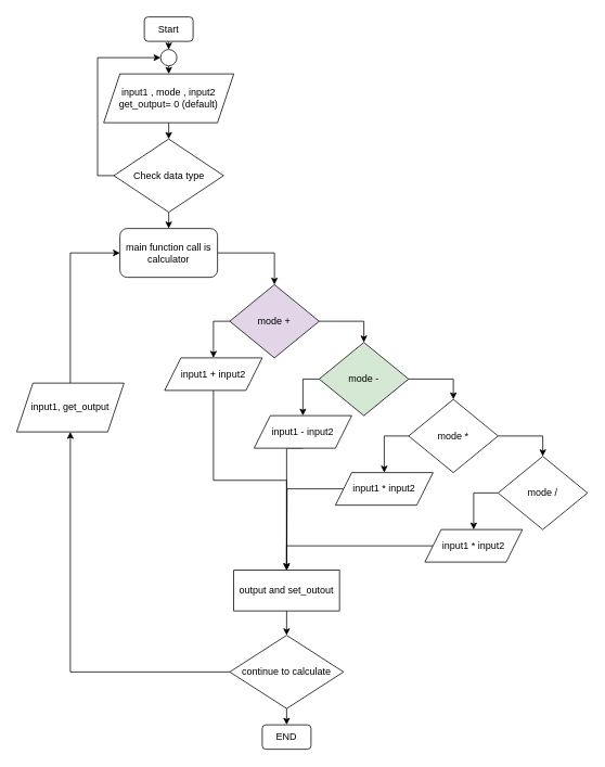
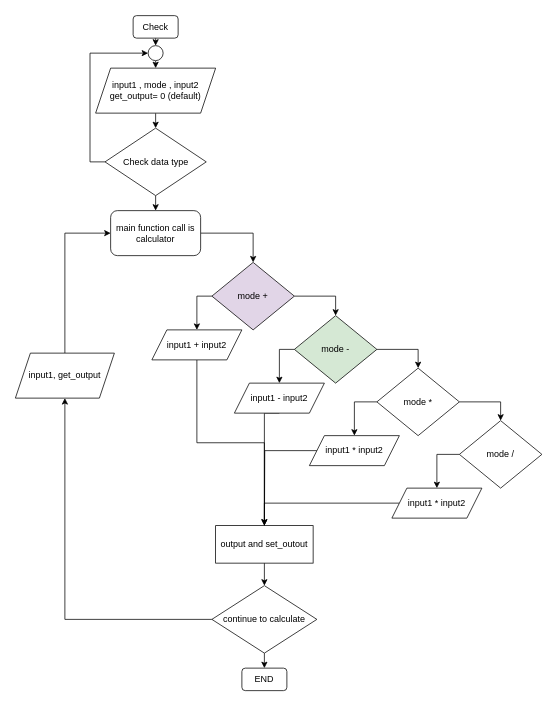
  <mxCell id="0" />
  <mxCell id="1" parent="0" />
  <mxCell id="2" style="edgeStyle=orthogonalEdgeStyle;rounded=0;orthogonalLoop=1;jettySize=auto;html=1;exitX=0.5;exitY=1;exitDx=0;exitDy=0;entryX=0.5;entryY=0;entryDx=0;entryDy=0;" edge="1" parent="1" source="3" target="10"><mxGeometry relative="1" as="geometry" /></mxCell>
- <mxCell id="3" value="Start" style="rounded=1;whiteSpace=wrap;html=1;" vertex="1" parent="1"><mxGeometry x="177" y="20" width="60" height="30" as="geometry" /></mxCell>
+ <mxCell id="3" value="Check" style="rounded=1;whiteSpace=wrap;html=1;" vertex="1" parent="1"><mxGeometry x="177" y="20" width="60" height="30" as="geometry" /></mxCell>
  <mxCell id="4" style="edgeStyle=orthogonalEdgeStyle;rounded=0;orthogonalLoop=1;jettySize=auto;html=1;exitX=0.5;exitY=1;exitDx=0;exitDy=0;entryX=0.5;entryY=0;entryDx=0;entryDy=0;" edge="1" parent="1" source="5" target="8"><mxGeometry relative="1" as="geometry" /></mxCell>
  <mxCell id="5" value="input1 , mode , input2&lt;br&gt;get_output= 0 (default)" style="shape=parallelogram;perimeter=parallelogramPerimeter;whiteSpace=wrap;html=1;fixedSize=1;" vertex="1" parent="1"><mxGeometry x="127" y="90" width="160" height="60" as="geometry" /></mxCell>
  <mxCell id="6" style="edgeStyle=orthogonalEdgeStyle;rounded=0;orthogonalLoop=1;jettySize=auto;html=1;exitX=0.5;exitY=1;exitDx=0;exitDy=0;entryX=0.5;entryY=0;entryDx=0;entryDy=0;" edge="1" parent="1" source="8" target="12"><mxGeometry relative="1" as="geometry" /></mxCell>
  <mxCell id="7" style="edgeStyle=orthogonalEdgeStyle;rounded=0;orthogonalLoop=1;jettySize=auto;html=1;exitX=0;exitY=0.5;exitDx=0;exitDy=0;entryX=0;entryY=0.5;entryDx=0;entryDy=0;" edge="1" parent="1" source="8" target="10"><mxGeometry relative="1" as="geometry" /></mxCell>
  <mxCell id="8" value="Check data type" style="rhombus;whiteSpace=wrap;html=1;" vertex="1" parent="1"><mxGeometry x="139.5" y="170" width="135" height="90" as="geometry" /></mxCell>
  <mxCell id="9" style="edgeStyle=orthogonalEdgeStyle;rounded=0;orthogonalLoop=1;jettySize=auto;html=1;exitX=0.5;exitY=1;exitDx=0;exitDy=0;entryX=0.5;entryY=0;entryDx=0;entryDy=0;" edge="1" parent="1" source="10" target="5"><mxGeometry relative="1" as="geometry" /></mxCell>
  <mxCell id="10" value="" style="ellipse;whiteSpace=wrap;html=1;aspect=fixed;" vertex="1" parent="1"><mxGeometry x="197" y="60" width="20" height="20" as="geometry" /></mxCell>
  <mxCell id="11" style="edgeStyle=orthogonalEdgeStyle;rounded=0;orthogonalLoop=1;jettySize=auto;html=1;exitX=1;exitY=0.5;exitDx=0;exitDy=0;entryX=0.5;entryY=0;entryDx=0;entryDy=0;" edge="1" parent="1" source="12" target="15"><mxGeometry relative="1" as="geometry" /></mxCell>
  <mxCell id="12" value="main function call is calculator" style="rounded=1;whiteSpace=wrap;html=1;" vertex="1" parent="1"><mxGeometry x="147" y="280" width="120" height="60" as="geometry" /></mxCell>
  <mxCell id="13" style="edgeStyle=orthogonalEdgeStyle;rounded=0;orthogonalLoop=1;jettySize=auto;html=1;exitX=1;exitY=0.5;exitDx=0;exitDy=0;entryX=0.5;entryY=0;entryDx=0;entryDy=0;" edge="1" parent="1" source="15" target="18"><mxGeometry relative="1" as="geometry" /></mxCell>
  <mxCell id="14" style="edgeStyle=orthogonalEdgeStyle;rounded=0;orthogonalLoop=1;jettySize=auto;html=1;exitX=0;exitY=0.5;exitDx=0;exitDy=0;entryX=0.5;entryY=0;entryDx=0;entryDy=0;" edge="1" parent="1" source="15" target="25"><mxGeometry relative="1" as="geometry" /></mxCell>
  <mxCell id="15" value="mode +" style="rhombus;whiteSpace=wrap;html=1;fillColor=#e1d5e7;" vertex="1" parent="1"><mxGeometry x="282" y="349" width="110" height="90" as="geometry" /></mxCell>
  <mxCell id="16" style="edgeStyle=orthogonalEdgeStyle;rounded=0;orthogonalLoop=1;jettySize=auto;html=1;exitX=1;exitY=0.5;exitDx=0;exitDy=0;entryX=0.5;entryY=0;entryDx=0;entryDy=0;" edge="1" parent="1" source="18" target="21"><mxGeometry relative="1" as="geometry" /></mxCell>
  <mxCell id="17" style="edgeStyle=orthogonalEdgeStyle;rounded=0;orthogonalLoop=1;jettySize=auto;html=1;exitX=0;exitY=0.5;exitDx=0;exitDy=0;entryX=0.5;entryY=0;entryDx=0;entryDy=0;" edge="1" parent="1" source="18" target="27"><mxGeometry relative="1" as="geometry" /></mxCell>
  <mxCell id="18" value="mode -" style="rhombus;whiteSpace=wrap;html=1;fillColor=#d5e8d4;" vertex="1" parent="1"><mxGeometry x="392" y="420" width="110" height="90" as="geometry" /></mxCell>
  <mxCell id="19" style="edgeStyle=orthogonalEdgeStyle;rounded=0;orthogonalLoop=1;jettySize=auto;html=1;exitX=1;exitY=0.5;exitDx=0;exitDy=0;entryX=0.5;entryY=0;entryDx=0;entryDy=0;" edge="1" parent="1" source="21" target="23"><mxGeometry relative="1" as="geometry" /></mxCell>
  <mxCell id="20" style="edgeStyle=orthogonalEdgeStyle;rounded=0;orthogonalLoop=1;jettySize=auto;html=1;exitX=0;exitY=0.5;exitDx=0;exitDy=0;entryX=0.5;entryY=0;entryDx=0;entryDy=0;" edge="1" parent="1" source="21" target="29"><mxGeometry relative="1" as="geometry" /></mxCell>
  <mxCell id="21" value="mode *" style="rhombus;whiteSpace=wrap;html=1;" vertex="1" parent="1"><mxGeometry x="502" y="490" width="110" height="90" as="geometry" /></mxCell>
  <mxCell id="22" style="edgeStyle=orthogonalEdgeStyle;rounded=0;orthogonalLoop=1;jettySize=auto;html=1;exitX=0;exitY=0.5;exitDx=0;exitDy=0;entryX=0.5;entryY=0;entryDx=0;entryDy=0;" edge="1" parent="1" source="23" target="31"><mxGeometry relative="1" as="geometry" /></mxCell>
  <mxCell id="23" value="mode /" style="rhombus;whiteSpace=wrap;html=1;" vertex="1" parent="1"><mxGeometry x="612" y="560" width="110" height="90" as="geometry" /></mxCell>
  <mxCell id="24" style="edgeStyle=orthogonalEdgeStyle;rounded=0;orthogonalLoop=1;jettySize=auto;html=1;exitX=0.5;exitY=1;exitDx=0;exitDy=0;entryX=0.5;entryY=0;entryDx=0;entryDy=0;" edge="1" parent="1" source="25" target="33"><mxGeometry relative="1" as="geometry" /></mxCell>
  <mxCell id="25" value="input1 + input2" style="shape=parallelogram;perimeter=parallelogramPerimeter;whiteSpace=wrap;html=1;fixedSize=1;" vertex="1" parent="1"><mxGeometry x="202" y="439" width="120" height="40" as="geometry" /></mxCell>
  <mxCell id="26" style="edgeStyle=orthogonalEdgeStyle;rounded=0;orthogonalLoop=1;jettySize=auto;html=1;exitX=0.5;exitY=1;exitDx=0;exitDy=0;" edge="1" parent="1" source="27"><mxGeometry relative="1" as="geometry"><mxPoint x="352" y="720" as="targetPoint" /><Array as="points"><mxPoint x="352" y="550" /></Array></mxGeometry></mxCell>
  <mxCell id="27" value="input1 - input2" style="shape=parallelogram;perimeter=parallelogramPerimeter;whiteSpace=wrap;html=1;fixedSize=1;" vertex="1" parent="1"><mxGeometry x="312" y="510" width="120" height="40" as="geometry" /></mxCell>
  <mxCell id="28" style="edgeStyle=orthogonalEdgeStyle;rounded=0;orthogonalLoop=1;jettySize=auto;html=1;exitX=0;exitY=0.5;exitDx=0;exitDy=0;" edge="1" parent="1" source="29"><mxGeometry relative="1" as="geometry"><mxPoint x="352" y="720" as="targetPoint" /></mxGeometry></mxCell>
  <mxCell id="29" value="input1 * input2" style="shape=parallelogram;perimeter=parallelogramPerimeter;whiteSpace=wrap;html=1;fixedSize=1;" vertex="1" parent="1"><mxGeometry x="412" y="580" width="120" height="40" as="geometry" /></mxCell>
  <mxCell id="30" style="edgeStyle=orthogonalEdgeStyle;rounded=0;orthogonalLoop=1;jettySize=auto;html=1;exitX=0;exitY=0.5;exitDx=0;exitDy=0;entryX=0.5;entryY=0;entryDx=0;entryDy=0;" edge="1" parent="1" source="31" target="33"><mxGeometry relative="1" as="geometry" /></mxCell>
  <mxCell id="31" value="input1 * input2" style="shape=parallelogram;perimeter=parallelogramPerimeter;whiteSpace=wrap;html=1;fixedSize=1;" vertex="1" parent="1"><mxGeometry x="522" y="650" width="120" height="40" as="geometry" /></mxCell>
  <mxCell id="32" style="edgeStyle=orthogonalEdgeStyle;rounded=0;orthogonalLoop=1;jettySize=auto;html=1;exitX=0.5;exitY=1;exitDx=0;exitDy=0;entryX=0.5;entryY=0;entryDx=0;entryDy=0;" edge="1" parent="1" source="33" target="36"><mxGeometry relative="1" as="geometry" /></mxCell>
  <mxCell id="33" value="output and set_outout" style="rounded=0;whiteSpace=wrap;html=1;" vertex="1" parent="1"><mxGeometry x="287" y="700" width="130" height="50" as="geometry" /></mxCell>
  <mxCell id="34" style="edgeStyle=orthogonalEdgeStyle;rounded=0;orthogonalLoop=1;jettySize=auto;html=1;exitX=0;exitY=0.5;exitDx=0;exitDy=0;entryX=0.5;entryY=1;entryDx=0;entryDy=0;" edge="1" parent="1" source="36" target="38"><mxGeometry relative="1" as="geometry"><mxPoint x="72" y="540" as="targetPoint" /></mxGeometry></mxCell>
  <mxCell id="35" style="edgeStyle=orthogonalEdgeStyle;rounded=0;orthogonalLoop=1;jettySize=auto;html=1;exitX=0.5;exitY=1;exitDx=0;exitDy=0;entryX=0.5;entryY=0;entryDx=0;entryDy=0;" edge="1" parent="1" source="36" target="39"><mxGeometry relative="1" as="geometry" /></mxCell>
  <mxCell id="36" value="continue to calculate" style="rhombus;whiteSpace=wrap;html=1;" vertex="1" parent="1"><mxGeometry x="282" y="780" width="140" height="90" as="geometry" /></mxCell>
  <mxCell id="37" style="edgeStyle=orthogonalEdgeStyle;rounded=0;orthogonalLoop=1;jettySize=auto;html=1;exitX=0.5;exitY=0;exitDx=0;exitDy=0;entryX=0;entryY=0.5;entryDx=0;entryDy=0;" edge="1" parent="1" source="38" target="12"><mxGeometry relative="1" as="geometry" /></mxCell>
  <mxCell id="38" value="input1, get_output" style="shape=parallelogram;perimeter=parallelogramPerimeter;whiteSpace=wrap;html=1;fixedSize=1;" vertex="1" parent="1"><mxGeometry x="20" y="470" width="132" height="60" as="geometry" /></mxCell>
  <mxCell id="39" value="END" style="rounded=1;whiteSpace=wrap;html=1;" vertex="1" parent="1"><mxGeometry x="322" y="890" width="60" height="30" as="geometry" /></mxCell>
